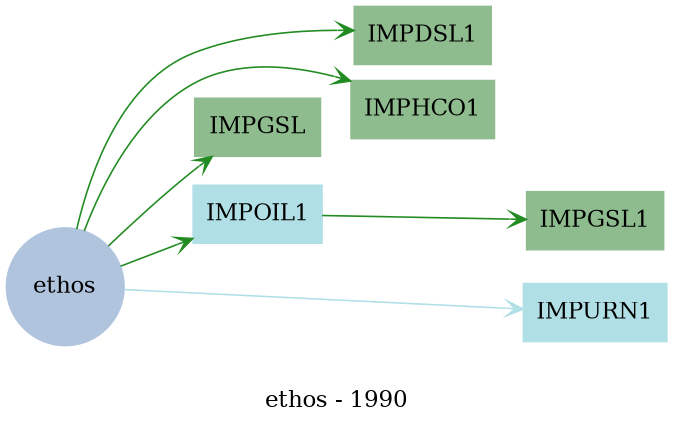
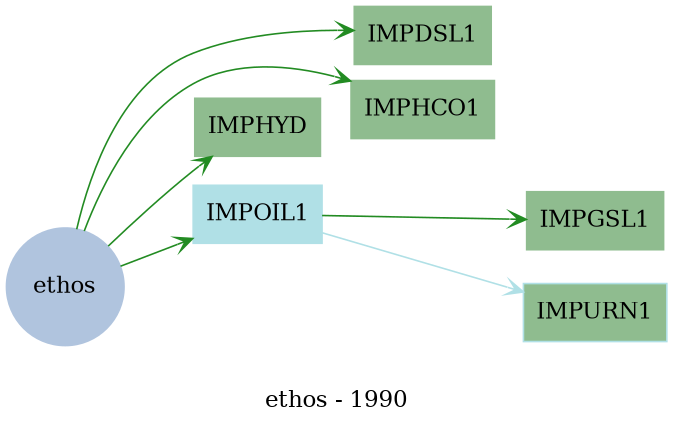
  strict digraph {
    compound=True
    concentrate=True
    fontname="DejaVu Serif"
    label="ethos - 1990"
    rankdir=LR
    splines=True
    node [color=darkseagreen fontname="DejaVu Serif" shape=box style=filled]
    edge [arrowhead=vee color=forestgreen fontname="DejaVu Serif" fontsize=8 labelfloat=False labelfontcolor=lightgreen weight=0.5]
    IMPDSL1
    IMPGSL1
    IMPHCO1
-   IMPHYD [label=IMPGSL]
+   IMPHYD
    IMPOIL1 [color=powderblue]
-   IMPURN1 [color=powderblue]
+   IMPURN1 [color=powderblue fillcolor=darkseagreen]
    ethos [color=lightsteelblue shape=circle]
    subgraph sub_1 {
      IMPDSL1
      IMPGSL1
      IMPHCO1
      IMPHYD
      IMPOIL1
      IMPURN1
    }
    subgraph sub_2 {
      IMPDSL1
      IMPGSL1
      IMPHCO1
      IMPHYD
      ethos
    }
    subgraph sub_3 {
      IMPOIL1
      IMPURN1
      ethos
    }
    IMPOIL1 -> IMPGSL1 [label="   "]
    ethos -> IMPDSL1 [label="   "]
    ethos -> IMPHCO1 [label="   "]
    ethos -> IMPHYD [label="   "]
    ethos -> IMPOIL1 [label="   "]
-   ethos -> IMPURN1 [color=powderblue label="   "]
+   IMPOIL1 -> IMPURN1 [color=powderblue label="   "]
  }
